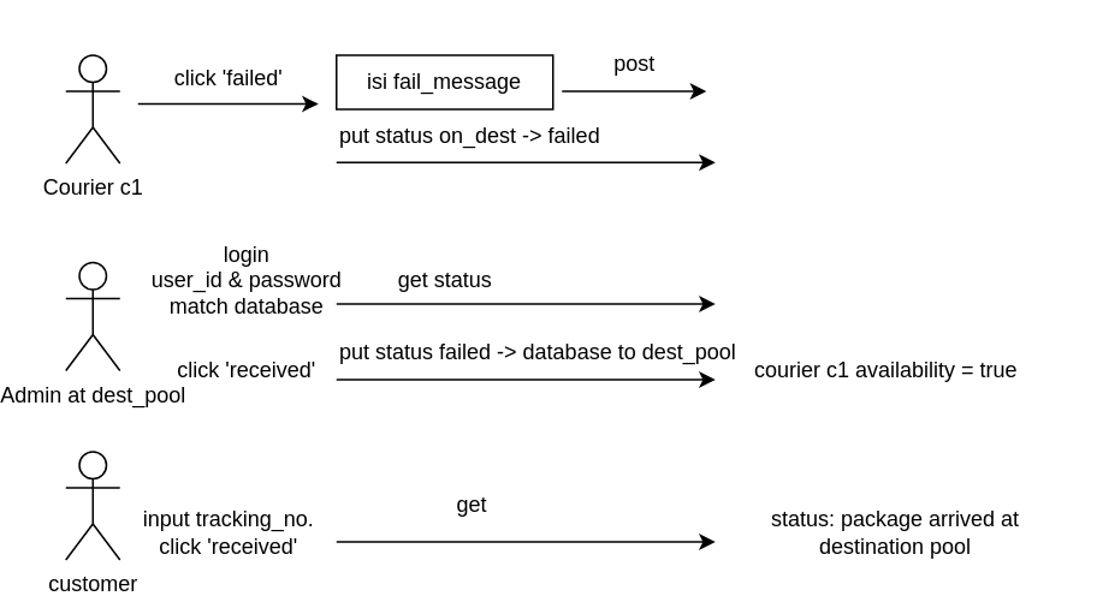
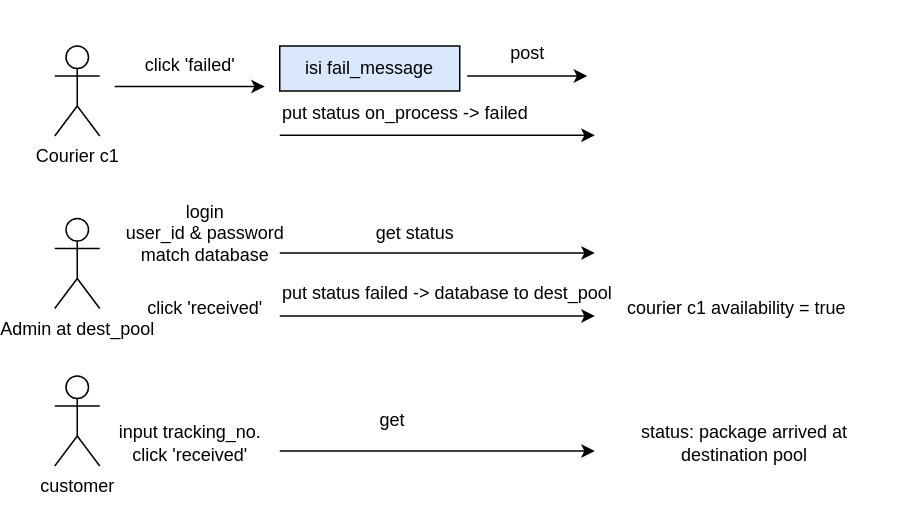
  <mxCell id="0" />
  <mxCell id="1" parent="0" />
  <mxCell id="2" value="Courier c1" style="shape=umlActor;verticalLabelPosition=bottom;verticalAlign=top;html=1;outlineConnect=0;" parent="1" vertex="1"><mxGeometry x="20" y="30" width="30" height="60" as="geometry" /></mxCell>
  <mxCell id="3" value="" style="endArrow=classic;html=1;rounded=0;" parent="1" edge="1"><mxGeometry width="50" height="50" relative="1" as="geometry"><mxPoint x="60" y="57" as="sourcePoint" /><mxPoint x="160" y="57" as="targetPoint" /></mxGeometry></mxCell>
  <mxCell id="4" value="click 'failed'" style="text;html=1;align=center;verticalAlign=middle;resizable=0;points=[];autosize=1;strokeColor=none;fillColor=none;" parent="1" vertex="1"><mxGeometry x="70" y="28" width="80" height="30" as="geometry" /></mxCell>
- <mxCell id="5" value="isi fail_message" style="rounded=0;whiteSpace=wrap;html=1;" parent="1" vertex="1"><mxGeometry x="170" y="30" width="120" height="30" as="geometry" /></mxCell>
+ <mxCell id="5" value="isi fail_message" style="rounded=0;whiteSpace=wrap;html=1;fillColor=#dae8fc;" parent="1" vertex="1"><mxGeometry x="170" y="30" width="120" height="30" as="geometry" /></mxCell>
  <mxCell id="6" value="" style="endArrow=classic;html=1;rounded=0;" parent="1" edge="1"><mxGeometry width="50" height="50" relative="1" as="geometry"><mxPoint x="295" y="50" as="sourcePoint" /><mxPoint x="375" y="50" as="targetPoint" /></mxGeometry></mxCell>
  <mxCell id="7" value="post" style="text;html=1;align=center;verticalAlign=middle;resizable=0;points=[];autosize=1;strokeColor=none;fillColor=none;" parent="1" vertex="1"><mxGeometry x="310" y="20" width="50" height="30" as="geometry" /></mxCell>
- <mxCell id="8" value="put status on_dest -&amp;gt; failed" style="text;html=1;align=left;verticalAlign=middle;resizable=0;points=[];autosize=1;strokeColor=none;fillColor=none;" parent="1" vertex="1"><mxGeometry x="170" y="60" width="190" height="30" as="geometry" /></mxCell>
+ <mxCell id="8" value="put status on_process -&amp;gt; failed" style="text;html=1;align=left;verticalAlign=middle;resizable=0;points=[];autosize=1;strokeColor=none;fillColor=none;" parent="1" vertex="1"><mxGeometry x="170" y="60" width="190" height="30" as="geometry" /></mxCell>
  <mxCell id="9" value="" style="endArrow=classic;html=1;rounded=0;" parent="1" edge="1"><mxGeometry width="50" height="50" relative="1" as="geometry"><mxPoint x="170" y="89.52" as="sourcePoint" /><mxPoint x="380" y="89.52" as="targetPoint" /></mxGeometry></mxCell>
  <mxCell id="10" value="" style="endArrow=classic;html=1;rounded=0;" parent="1" edge="1"><mxGeometry width="50" height="50" relative="1" as="geometry"><mxPoint x="170" y="210" as="sourcePoint" /><mxPoint x="380" y="210" as="targetPoint" /></mxGeometry></mxCell>
  <mxCell id="11" value="put status failed -&amp;gt; database to dest_pool" style="text;html=1;align=left;verticalAlign=middle;resizable=0;points=[];autosize=1;strokeColor=none;fillColor=none;" parent="1" vertex="1"><mxGeometry x="170" y="180" width="240" height="30" as="geometry" /></mxCell>
  <mxCell id="12" value="Admin at dest_pool" style="shape=umlActor;verticalLabelPosition=bottom;verticalAlign=top;html=1;outlineConnect=0;" parent="1" vertex="1"><mxGeometry x="20" y="145" width="30" height="60" as="geometry" /></mxCell>
  <mxCell id="13" value="click 'received'" style="text;html=1;align=center;verticalAlign=middle;resizable=0;points=[];autosize=1;strokeColor=none;fillColor=none;" parent="1" vertex="1"><mxGeometry x="70" y="190" width="100" height="30" as="geometry" /></mxCell>
  <mxCell id="14" value="courier c1 availability = true" style="text;html=1;align=left;verticalAlign=middle;resizable=0;points=[];autosize=1;strokeColor=none;fillColor=none;" parent="1" vertex="1"><mxGeometry x="400" y="190" width="170" height="30" as="geometry" /></mxCell>
  <mxCell id="15" value="customer" style="shape=umlActor;verticalLabelPosition=bottom;verticalAlign=top;html=1;outlineConnect=0;" parent="1" vertex="1"><mxGeometry x="20" y="250" width="30" height="60" as="geometry" /></mxCell>
  <mxCell id="16" value="status: package arrived at destination pool" style="text;html=1;strokeColor=none;fillColor=none;align=center;verticalAlign=middle;whiteSpace=wrap;rounded=0;" parent="1" vertex="1"><mxGeometry x="400" y="280" width="160" height="30" as="geometry" /></mxCell>
  <mxCell id="17" value="get" style="text;html=1;align=left;verticalAlign=middle;resizable=0;points=[];autosize=1;strokeColor=none;fillColor=none;" parent="1" vertex="1"><mxGeometry x="235" y="265" width="40" height="30" as="geometry" /></mxCell>
  <mxCell id="18" value="" style="endArrow=classic;html=1;rounded=0;" parent="1" edge="1"><mxGeometry width="50" height="50" relative="1" as="geometry"><mxPoint x="170" y="300" as="sourcePoint" /><mxPoint x="380" y="300" as="targetPoint" /></mxGeometry></mxCell>
  <mxCell id="19" value="input tracking_no.&lt;br&gt;click 'received'" style="text;html=1;align=center;verticalAlign=middle;resizable=0;points=[];autosize=1;strokeColor=none;fillColor=none;" parent="1" vertex="1"><mxGeometry x="50" y="275" width="120" height="40" as="geometry" /></mxCell>
- <mxCell id="20" value="get status" style="text;html=1;align=center;verticalAlign=middle;resizable=0;points=[];autosize=1;strokeColor=none;fillColor=none;" parent="1" vertex="1"><mxGeometry x="190" y="140" width="80" height="30" as="geometry" /></mxCell>
+ <mxCell id="20" value="get status" style="text;html=1;align=center;verticalAlign=middle;resizable=0;points=[];autosize=1;strokeColor=none;fillColor=none;" parent="1" vertex="1"><mxGeometry x="220" y="140" width="80" height="30" as="geometry" /></mxCell>
  <mxCell id="21" value="" style="endArrow=classic;html=1;rounded=0;" parent="1" edge="1"><mxGeometry width="50" height="50" relative="1" as="geometry"><mxPoint x="170" y="168" as="sourcePoint" /><mxPoint x="380" y="168" as="targetPoint" /></mxGeometry></mxCell>
  <mxCell id="22" value="login&lt;br&gt;user_id &amp;amp; password&lt;br&gt;match database" style="text;html=1;align=center;verticalAlign=middle;resizable=0;points=[];autosize=1;strokeColor=none;fillColor=none;" parent="1" vertex="1"><mxGeometry x="55" y="125" width="130" height="60" as="geometry" /></mxCell>
